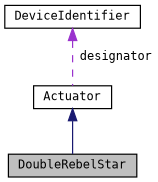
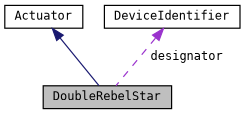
  digraph {
    fontname="DejaVu Sans Mono"
    node [color=black fillcolor=white fontname="DejaVu Sans Mono" fontsize=10 shape=record style=filled]
    edge [dir=back fontname="DejaVu Sans Mono" fontsize=10 labelfontname=Helvetica labelfontsize=10]
    n1 [fillcolor=grey75 fontcolor=black height=0.2 label=DoubleRebelStar width=0.4]
    n2 [height=0.2 label=Actuator width=0.4]
    n3 [height=0.2 label=DeviceIdentifier width=0.4]
    n2 -> n1 [color=midnightblue style=solid]
-   n3 -> n2 [color=darkorchid3 label=" designator" style=dashed]
+   n3 -> n1 [color=darkorchid3 label=" designator" style=dashed]
  }
